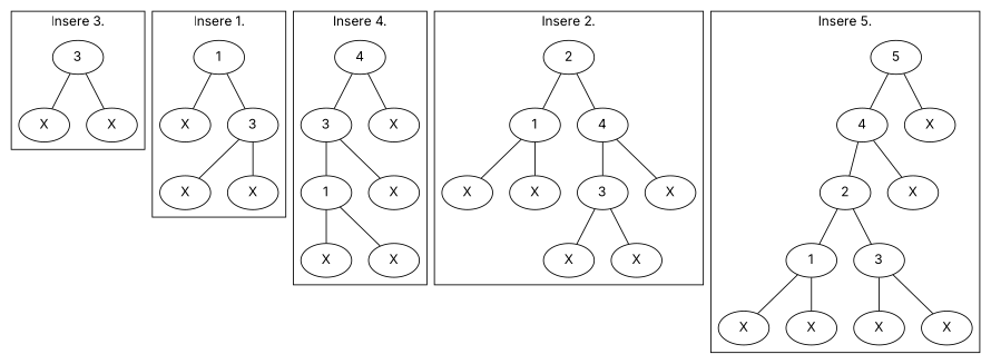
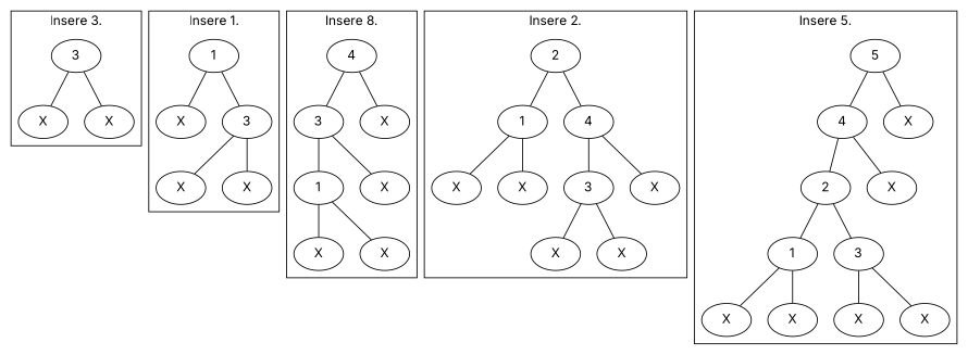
  graph {
    fontname=Inter
    node [fontname=Inter]
    edge [fontname=Inter]
    n1 [label=3]
    n2 [label=X]
    n3 [label=X]
    n4 [label=1]
    n5 [label=X]
    n6 [label=3]
    n7 [label=X]
    n8 [label=X]
    n9 [label=4]
    n10 [label=3]
    n11 [label=X]
    n12 [label=1]
    n13 [label=X]
    n14 [label=X]
    n15 [label=X]
    n16 [label=2]
    n17 [label=1]
    n18 [label=4]
    n19 [label=X]
    n20 [label=X]
    n21 [label=3]
    n22 [label=X]
    n23 [label=X]
    n24 [label=X]
    n25 [label=5]
    n26 [label=4]
    n27 [label=X]
    n28 [label=2]
    n29 [label=1]
    n30 [label=3]
    n31 [label=X]
    n32 [label=X]
    n33 [label=X]
    n34 [label=X]
    n35 [label=X]
    subgraph sub_1 {
      subgraph cluster_2 {
        label="Insere 3."
        n1
        n2
        n3
      }
      subgraph cluster_3 {
        label="Insere 1."
        n4
        n5
        n6
        n7
        n8
      }
      subgraph cluster_4 {
-       label="Insere 4."
+       label="Insere 8."
        n9
        n10
        n11
        n12
        n13
        n14
        n15
      }
      subgraph cluster_5 {
        label="Insere 2."
        n16
        n17
        n18
        n19
        n20
        n21
        n22
        n23
        n24
      }
      subgraph cluster_6 {
        label="Insere 5."
        n25
        n26
        n27
        n28
        n29
        n30
        n31
        n32
        n33
        n34
        n35
      }
    }
    n1 -- n2
    n1 -- n3
    n4 -- n5
    n4 -- n6
    n6 -- n7
    n6 -- n8
    n9 -- n10
    n9 -- n11
    n10 -- n12
    n10 -- n13
    n12 -- n14
    n12 -- n15
    n16 -- n17
    n16 -- n18
    n17 -- n19
    n17 -- n20
    n18 -- n21
    n18 -- n22
    n21 -- n23
    n21 -- n24
    n25 -- n26
    n25 -- n27
    n26 -- n28
    n26 -- n33
    n28 -- n29
    n28 -- n30
    n29 -- n31
    n29 -- n32
    n30 -- n34
    n30 -- n35
  }
